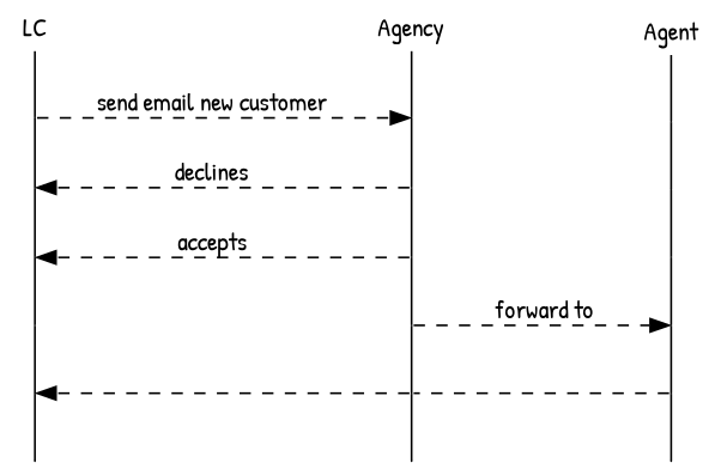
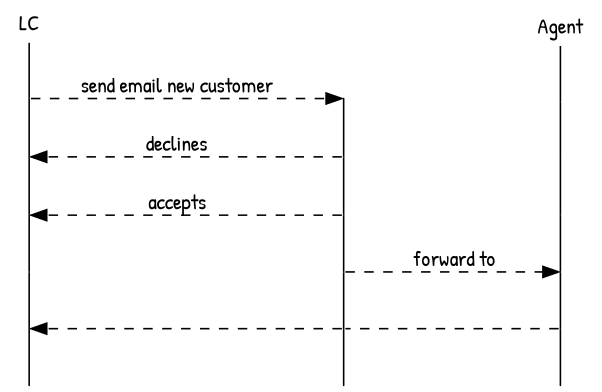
  digraph {
    fontname="Patrick Hand"
    fontsize=10
    rankdir=LR
    node [shape=point fontname="Patrick Hand"]
    edge [arrowhead=none style=solided fontname="Patrick Hand"]
    LC [height=0 shape=plaintext width=0]
    step00 [height=0 width=0]
    step01 [height=0 width=0]
    step02 [height=0 width=0]
    step03 [height=0 width=0]
    step04 [height=0 width=0]
    step05 [height=0 width=0]
-   Agency [height=0 shape=plaintext width=0]
    step10 [height=0 width=0]
    step11 [height=0 width=0]
    step12 [height=0 width=0]
    step13 [height=0 width=0]
    step14 [height=0 width=0]
    step15 [height=0 width=0]
    Agent [height=0 shape=plaintext width=0]
    step20 [height=0 width=0]
    step21 [height=0 width=0]
    step22 [height=0 width=0]
    step23 [height=0 width=0]
    step24 [height=0 width=0]
    step25 [height=0 width=0]
    subgraph sub_1 {
      rank=same
      LC
      step00
      step01
      step02
      step03
      step04
      step05
    }
    subgraph sub_2 {
      rank=same
-     Agency
      step10
      step11
      step12
      step13
      step14
      step15
    }
    subgraph sub_3 {
      rank=same
      Agent
      step20
      step21
      step22
      step23
      step24
      step25
    }
    LC -> step00
    step00 -> step01
    step00 -> step10 [arrowhead=normal label="send email new customer" style=dashed]
    step01 -> step02
    step02 -> step03
    step03 -> step04
    step04 -> step05
-   Agency -> step10
    step10 -> step11
    step11 -> step01 [arrowhead=normal label=declines style=dashed]
    step11 -> step12
    step12 -> step02 [arrowhead=normal label=accepts style=dashed]
    step12 -> step13
    step13 -> step14
    step13 -> step23 [arrowhead=normal label="forward to" style=dashed]
    step14 -> step04 [arrowhead=normal style=dashed]
    step14 -> step15
    Agent -> step20
    step20 -> step21
    step21 -> step22
    step22 -> step23
    step23 -> step24
    step24 -> step14 [style=dashed]
    step24 -> step25
  }
